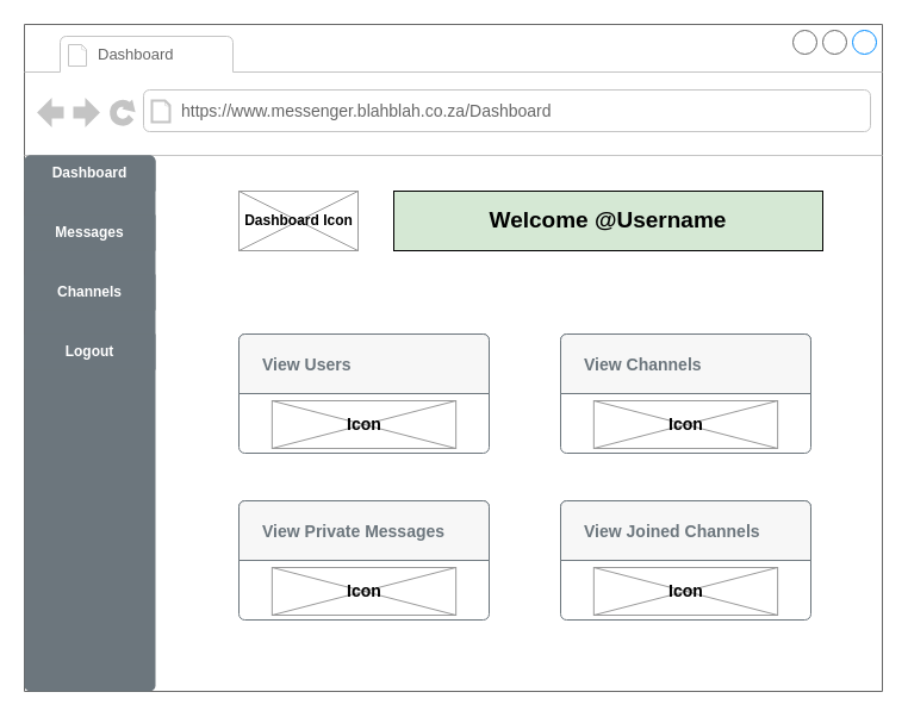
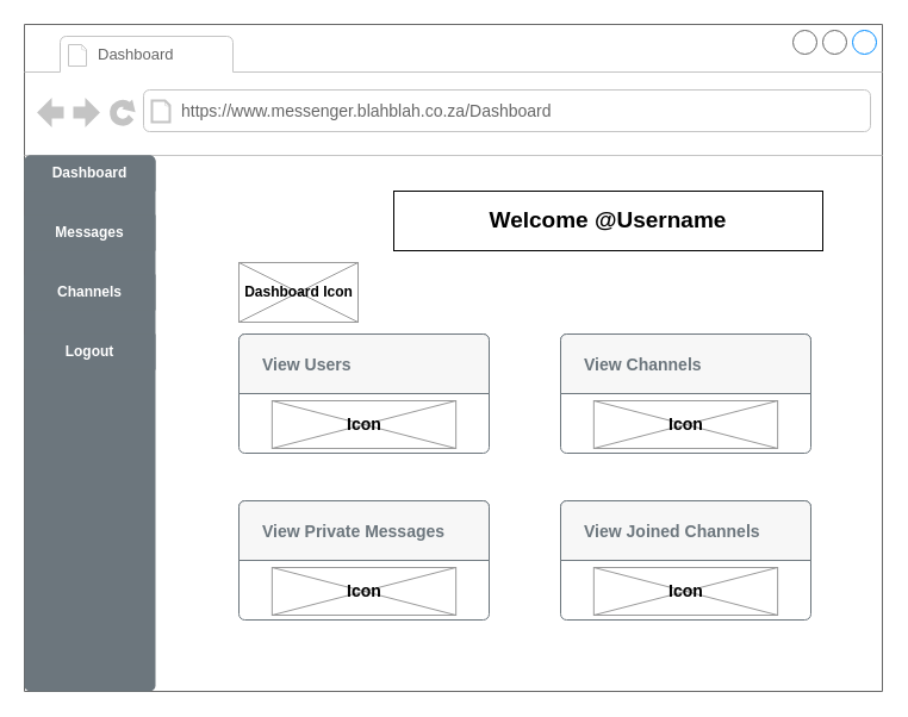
  <mxCell id="0" />
  <mxCell id="1" parent="0" />
  <mxCell id="2" value="" style="strokeWidth=1;shadow=0;dashed=0;align=center;html=1;shape=mxgraph.mockup.containers.browserWindow;rSize=0;strokeColor=#666666;strokeColor2=#008cff;strokeColor3=#c4c4c4;mainText=,;recursiveResize=0;" vertex="1" parent="1"><mxGeometry x="20" y="20" width="720" height="560" as="geometry" /></mxCell>
  <mxCell id="3" value="&lt;font style=&quot;font-size: 13px&quot;&gt;Dashboard&lt;/font&gt;" style="strokeWidth=1;shadow=0;dashed=0;align=center;html=1;shape=mxgraph.mockup.containers.anchor;fontSize=17;fontColor=#666666;align=left;" vertex="1" parent="2"><mxGeometry x="60" y="12" width="110" height="26" as="geometry" /></mxCell>
  <mxCell id="4" value="&lt;span style=&quot;font-size: 14px&quot;&gt;https://www.messenger.blahblah.co.za/Dashboard&lt;/span&gt;" style="strokeWidth=1;shadow=0;dashed=0;align=center;html=1;shape=mxgraph.mockup.containers.anchor;rSize=0;fontSize=17;fontColor=#666666;align=left;" vertex="1" parent="2"><mxGeometry x="130" y="60" width="330" height="26" as="geometry" /></mxCell>
- <mxCell id="5" value="&lt;b&gt;Dashboard Icon&lt;/b&gt;" style="verticalLabelPosition=middle;shadow=0;dashed=0;align=center;html=1;verticalAlign=middle;strokeWidth=1;shape=mxgraph.mockup.graphics.simpleIcon;strokeColor=#999999;labelPosition=center;" vertex="1" parent="2"><mxGeometry x="180" y="140" width="100" height="50" as="geometry" /></mxCell>
- <mxCell id="6" value="&lt;b&gt;&lt;font style=&quot;font-size: 19px&quot;&gt;Welcome @Username&lt;/font&gt;&lt;/b&gt;" style="rounded=0;whiteSpace=wrap;html=1;fillColor=#d5e8d4;" vertex="1" parent="2"><mxGeometry x="310" y="140" width="360" height="50" as="geometry" /></mxCell>
+ <mxCell id="5" value="&lt;b&gt;Dashboard Icon&lt;/b&gt;" style="verticalLabelPosition=middle;shadow=0;dashed=0;align=center;html=1;verticalAlign=middle;strokeWidth=1;shape=mxgraph.mockup.graphics.simpleIcon;strokeColor=#999999;labelPosition=center;" vertex="1" parent="2"><mxGeometry x="180" y="200" width="100" height="50" as="geometry" /></mxCell>
+ <mxCell id="6" value="&lt;b&gt;&lt;font style=&quot;font-size: 19px&quot;&gt;Welcome @Username&lt;/font&gt;&lt;/b&gt;" style="rounded=0;whiteSpace=wrap;html=1;" vertex="1" parent="2"><mxGeometry x="310" y="140" width="360" height="50" as="geometry" /></mxCell>
  <mxCell id="7" value="" style="html=1;shadow=0;dashed=0;shape=mxgraph.bootstrap.rrect;rSize=5;strokeColor=none;html=1;whiteSpace=wrap;fillColor=#6C767D;fontColor=#ffffff;" vertex="1" parent="2"><mxGeometry y="110" width="110" height="450" as="geometry" /></mxCell>
  <mxCell id="8" value="&lt;font color=&quot;#ffffff&quot;&gt;&lt;b&gt;Dashboard&lt;/b&gt;&lt;/font&gt;" style="strokeColor=inherit;fillColor=inherit;gradientColor=inherit;fontColor=inherit;html=1;shadow=0;dashed=0;shape=mxgraph.bootstrap.topButton;rSize=5;perimeter=none;whiteSpace=wrap;resizeWidth=1;" vertex="1" parent="7"><mxGeometry width="110.0" height="30" relative="1" as="geometry" /></mxCell>
  <mxCell id="9" value="&lt;font color=&quot;#ffffff&quot;&gt;&lt;b&gt;Messages&lt;/b&gt;&lt;/font&gt;" style="strokeColor=inherit;fillColor=inherit;gradientColor=inherit;fontColor=inherit;html=1;shadow=0;dashed=0;perimeter=none;whiteSpace=wrap;resizeWidth=1;" vertex="1" parent="7"><mxGeometry width="110.0" height="30" relative="1" as="geometry"><mxPoint y="50" as="offset" /></mxGeometry></mxCell>
  <mxCell id="10" value="&lt;font color=&quot;#ffffff&quot;&gt;&lt;b&gt;Channels&lt;/b&gt;&lt;/font&gt;" style="strokeColor=inherit;fillColor=inherit;gradientColor=inherit;fontColor=inherit;html=1;shadow=0;dashed=0;perimeter=none;whiteSpace=wrap;resizeWidth=1;" vertex="1" parent="7"><mxGeometry width="110.0" height="30" relative="1" as="geometry"><mxPoint y="100" as="offset" /></mxGeometry></mxCell>
  <mxCell id="11" value="&lt;font color=&quot;#ffffff&quot;&gt;&lt;b&gt;Logout&lt;/b&gt;&lt;/font&gt;" style="strokeColor=inherit;fillColor=inherit;gradientColor=inherit;fontColor=inherit;html=1;shadow=0;dashed=0;perimeter=none;whiteSpace=wrap;resizeWidth=1;" vertex="1" parent="7"><mxGeometry width="110.0" height="30" relative="1" as="geometry"><mxPoint y="150" as="offset" /></mxGeometry></mxCell>
  <mxCell id="12" value="" style="html=1;shadow=0;dashed=0;shape=mxgraph.bootstrap.rrect;rSize=5;strokeColor=#6C767D;html=1;whiteSpace=wrap;fillColor=#ffffff;fontColor=#212529;verticalAlign=bottom;align=left;spacing=20;spacingBottom=0;fontSize=14;" vertex="1" parent="2"><mxGeometry x="450" y="260" width="210" height="100" as="geometry" /></mxCell>
  <mxCell id="13" value="&lt;font size=&quot;1&quot;&gt;&lt;b style=&quot;font-size: 14px&quot;&gt;View Channels&lt;/b&gt;&lt;/font&gt;" style="html=1;shadow=0;dashed=0;shape=mxgraph.bootstrap.topButton;rSize=5;perimeter=none;whiteSpace=wrap;fillColor=#F7F7F7;strokeColor=#6C767D;fontColor=#6C767D;resizeWidth=1;fontSize=18;align=left;spacing=20;" vertex="1" parent="12"><mxGeometry width="210" height="50" relative="1" as="geometry" /></mxCell>
  <mxCell id="14" value="&lt;font style=&quot;font-size: 14px&quot;&gt;Icon&lt;/font&gt;" style="verticalLabelPosition=middle;shadow=0;dashed=0;align=center;html=1;verticalAlign=middle;strokeWidth=1;shape=mxgraph.mockup.graphics.simpleIcon;strokeColor=#999999;labelPosition=center;fontStyle=1" vertex="1" parent="12"><mxGeometry x="27.835" y="56" width="154.312" height="40" as="geometry" /></mxCell>
  <mxCell id="15" value="" style="html=1;shadow=0;dashed=0;shape=mxgraph.bootstrap.rrect;rSize=5;strokeColor=#6C767D;html=1;whiteSpace=wrap;fillColor=#ffffff;fontColor=#212529;verticalAlign=bottom;align=left;spacing=20;spacingBottom=0;fontSize=14;" vertex="1" parent="2"><mxGeometry x="180" y="260" width="210" height="100" as="geometry" /></mxCell>
  <mxCell id="16" value="&lt;font size=&quot;1&quot;&gt;&lt;b style=&quot;font-size: 14px&quot;&gt;View Users&lt;/b&gt;&lt;/font&gt;" style="html=1;shadow=0;dashed=0;shape=mxgraph.bootstrap.topButton;rSize=5;perimeter=none;whiteSpace=wrap;fillColor=#F7F7F7;strokeColor=#6C767D;fontColor=#6C767D;resizeWidth=1;fontSize=18;align=left;spacing=20;" vertex="1" parent="15"><mxGeometry width="210" height="50" relative="1" as="geometry" /></mxCell>
  <mxCell id="17" value="&lt;font style=&quot;font-size: 14px&quot;&gt;Icon&lt;/font&gt;" style="verticalLabelPosition=middle;shadow=0;dashed=0;align=center;html=1;verticalAlign=middle;strokeWidth=1;shape=mxgraph.mockup.graphics.simpleIcon;strokeColor=#999999;labelPosition=center;fontStyle=1" vertex="1" parent="15"><mxGeometry x="27.835" y="56" width="154.312" height="40" as="geometry" /></mxCell>
  <mxCell id="18" value="" style="html=1;shadow=0;dashed=0;shape=mxgraph.bootstrap.rrect;rSize=5;strokeColor=#6C767D;html=1;whiteSpace=wrap;fillColor=#ffffff;fontColor=#212529;verticalAlign=bottom;align=left;spacing=20;spacingBottom=0;fontSize=14;" vertex="1" parent="2"><mxGeometry x="180" y="400" width="210" height="100" as="geometry" /></mxCell>
  <mxCell id="19" value="&lt;font size=&quot;1&quot;&gt;&lt;b style=&quot;font-size: 14px&quot;&gt;View Private Messages&lt;/b&gt;&lt;/font&gt;" style="html=1;shadow=0;dashed=0;shape=mxgraph.bootstrap.topButton;rSize=5;perimeter=none;whiteSpace=wrap;fillColor=#F7F7F7;strokeColor=#6C767D;fontColor=#6C767D;resizeWidth=1;fontSize=18;align=left;spacing=20;" vertex="1" parent="18"><mxGeometry width="210" height="50" relative="1" as="geometry" /></mxCell>
  <mxCell id="20" value="&lt;font style=&quot;font-size: 14px&quot;&gt;Icon&lt;/font&gt;" style="verticalLabelPosition=middle;shadow=0;dashed=0;align=center;html=1;verticalAlign=middle;strokeWidth=1;shape=mxgraph.mockup.graphics.simpleIcon;strokeColor=#999999;labelPosition=center;fontStyle=1" vertex="1" parent="18"><mxGeometry x="27.835" y="56" width="154.312" height="40" as="geometry" /></mxCell>
  <mxCell id="21" value="" style="html=1;shadow=0;dashed=0;shape=mxgraph.bootstrap.rrect;rSize=5;strokeColor=#6C767D;html=1;whiteSpace=wrap;fillColor=#ffffff;fontColor=#212529;verticalAlign=bottom;align=left;spacing=20;spacingBottom=0;fontSize=14;" vertex="1" parent="2"><mxGeometry x="450" y="400" width="210" height="100" as="geometry" /></mxCell>
  <mxCell id="22" value="&lt;font size=&quot;1&quot;&gt;&lt;b style=&quot;font-size: 14px&quot;&gt;View Joined Channels&lt;/b&gt;&lt;/font&gt;" style="html=1;shadow=0;dashed=0;shape=mxgraph.bootstrap.topButton;rSize=5;perimeter=none;whiteSpace=wrap;fillColor=#F7F7F7;strokeColor=#6C767D;fontColor=#6C767D;resizeWidth=1;fontSize=18;align=left;spacing=20;" vertex="1" parent="21"><mxGeometry width="210" height="50" relative="1" as="geometry" /></mxCell>
  <mxCell id="23" value="&lt;font style=&quot;font-size: 14px&quot;&gt;Icon&lt;/font&gt;" style="verticalLabelPosition=middle;shadow=0;dashed=0;align=center;html=1;verticalAlign=middle;strokeWidth=1;shape=mxgraph.mockup.graphics.simpleIcon;strokeColor=#999999;labelPosition=center;fontStyle=1" vertex="1" parent="21"><mxGeometry x="27.835" y="56" width="154.312" height="40" as="geometry" /></mxCell>
